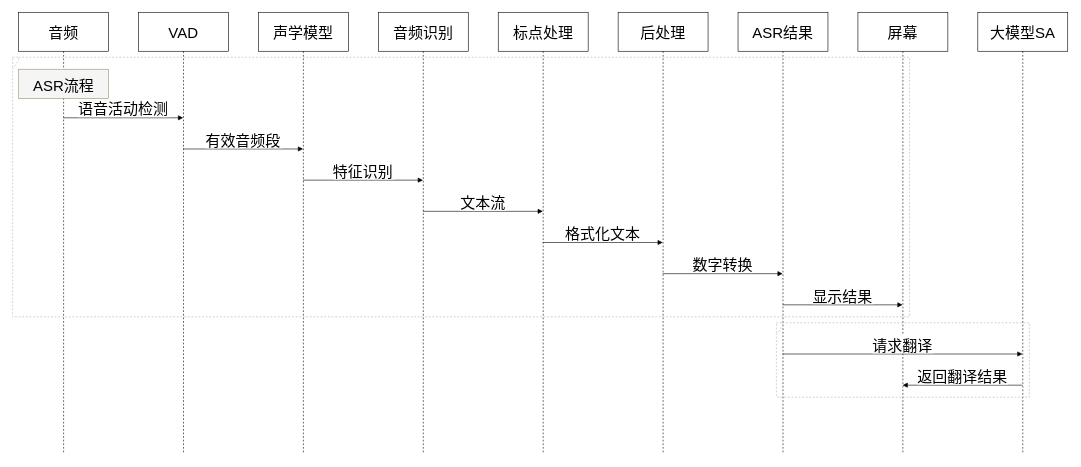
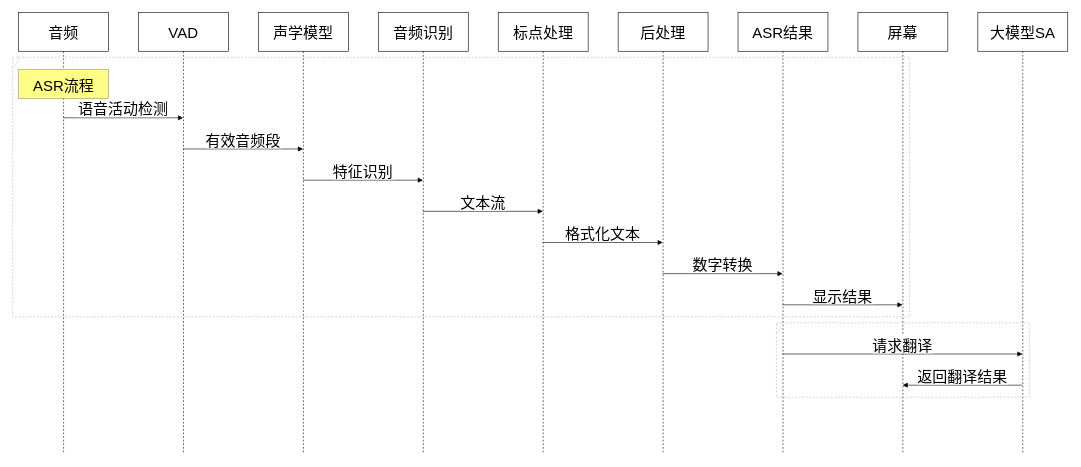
  <mxCell id="0" />
  <mxCell id="1" parent="0" />
  <mxCell id="2" value="音频" style="shape=umlLifeline;perimeter=lifelinePerimeter;whiteSpace=wrap;container=1;dropTarget=0;collapsible=0;recursiveResize=0;outlineConnect=0;portConstraint=eastwest;newEdgeStyle={&quot;edgeStyle&quot;:&quot;elbowEdgeStyle&quot;,&quot;elbow&quot;:&quot;vertical&quot;,&quot;curved&quot;:0,&quot;rounded&quot;:0};size=65;fontSize=25;" vertex="1" parent="1"><mxGeometry x="30" y="20" width="150" height="737" as="geometry" /></mxCell>
  <mxCell id="3" value="VAD" style="shape=umlLifeline;perimeter=lifelinePerimeter;whiteSpace=wrap;container=1;dropTarget=0;collapsible=0;recursiveResize=0;outlineConnect=0;portConstraint=eastwest;newEdgeStyle={&quot;edgeStyle&quot;:&quot;elbowEdgeStyle&quot;,&quot;elbow&quot;:&quot;vertical&quot;,&quot;curved&quot;:0,&quot;rounded&quot;:0};size=65;fontSize=25;" vertex="1" parent="1"><mxGeometry x="230" y="20" width="150" height="737" as="geometry" /></mxCell>
  <mxCell id="4" value="声学模型" style="shape=umlLifeline;perimeter=lifelinePerimeter;whiteSpace=wrap;container=1;dropTarget=0;collapsible=0;recursiveResize=0;outlineConnect=0;portConstraint=eastwest;newEdgeStyle={&quot;edgeStyle&quot;:&quot;elbowEdgeStyle&quot;,&quot;elbow&quot;:&quot;vertical&quot;,&quot;curved&quot;:0,&quot;rounded&quot;:0};size=65;fontSize=25;" vertex="1" parent="1"><mxGeometry x="430" y="20" width="150" height="737" as="geometry" /></mxCell>
  <mxCell id="5" value="音频识别" style="shape=umlLifeline;perimeter=lifelinePerimeter;whiteSpace=wrap;container=1;dropTarget=0;collapsible=0;recursiveResize=0;outlineConnect=0;portConstraint=eastwest;newEdgeStyle={&quot;edgeStyle&quot;:&quot;elbowEdgeStyle&quot;,&quot;elbow&quot;:&quot;vertical&quot;,&quot;curved&quot;:0,&quot;rounded&quot;:0};size=65;fontSize=25;" vertex="1" parent="1"><mxGeometry x="630" y="20" width="150" height="737" as="geometry" /></mxCell>
  <mxCell id="6" value="标点处理" style="shape=umlLifeline;perimeter=lifelinePerimeter;whiteSpace=wrap;container=1;dropTarget=0;collapsible=0;recursiveResize=0;outlineConnect=0;portConstraint=eastwest;newEdgeStyle={&quot;edgeStyle&quot;:&quot;elbowEdgeStyle&quot;,&quot;elbow&quot;:&quot;vertical&quot;,&quot;curved&quot;:0,&quot;rounded&quot;:0};size=65;fontSize=25;" vertex="1" parent="1"><mxGeometry x="830" y="20" width="150" height="737" as="geometry" /></mxCell>
  <mxCell id="7" value="后处理" style="shape=umlLifeline;perimeter=lifelinePerimeter;whiteSpace=wrap;container=1;dropTarget=0;collapsible=0;recursiveResize=0;outlineConnect=0;portConstraint=eastwest;newEdgeStyle={&quot;edgeStyle&quot;:&quot;elbowEdgeStyle&quot;,&quot;elbow&quot;:&quot;vertical&quot;,&quot;curved&quot;:0,&quot;rounded&quot;:0};size=65;fontSize=25;" vertex="1" parent="1"><mxGeometry x="1030" y="20" width="150" height="737" as="geometry" /></mxCell>
  <mxCell id="8" value="ASR结果" style="shape=umlLifeline;perimeter=lifelinePerimeter;whiteSpace=wrap;container=1;dropTarget=0;collapsible=0;recursiveResize=0;outlineConnect=0;portConstraint=eastwest;newEdgeStyle={&quot;edgeStyle&quot;:&quot;elbowEdgeStyle&quot;,&quot;elbow&quot;:&quot;vertical&quot;,&quot;curved&quot;:0,&quot;rounded&quot;:0};size=65;fontSize=25;" vertex="1" parent="1"><mxGeometry x="1230" y="20" width="150" height="737" as="geometry" /></mxCell>
  <mxCell id="9" value="屏幕" style="shape=umlLifeline;perimeter=lifelinePerimeter;whiteSpace=wrap;container=1;dropTarget=0;collapsible=0;recursiveResize=0;outlineConnect=0;portConstraint=eastwest;newEdgeStyle={&quot;edgeStyle&quot;:&quot;elbowEdgeStyle&quot;,&quot;elbow&quot;:&quot;vertical&quot;,&quot;curved&quot;:0,&quot;rounded&quot;:0};size=65;fontSize=25;" vertex="1" parent="1"><mxGeometry x="1430" y="20" width="150" height="737" as="geometry" /></mxCell>
  <mxCell id="10" value="大模型SA" style="shape=umlLifeline;perimeter=lifelinePerimeter;whiteSpace=wrap;container=1;dropTarget=0;collapsible=0;recursiveResize=0;outlineConnect=0;portConstraint=eastwest;newEdgeStyle={&quot;edgeStyle&quot;:&quot;elbowEdgeStyle&quot;,&quot;elbow&quot;:&quot;vertical&quot;,&quot;curved&quot;:0,&quot;rounded&quot;:0};size=65;fontSize=25;" vertex="1" parent="1"><mxGeometry x="1630" y="20" width="150" height="737" as="geometry" /></mxCell>
  <mxCell id="11" value="" style="shape=umlFrame;dashed=1;pointerEvents=0;dropTarget=0;strokeColor=#B3B3B3;height=20;width=0;fontSize=25;" vertex="1" parent="1"><mxGeometry x="20" y="95" width="1496" height="433" as="geometry" /></mxCell>
  <mxCell id="12" value="" style="text;strokeColor=none;fillColor=none;align=center;verticalAlign=middle;whiteSpace=wrap;" vertex="1" parent="11"><mxGeometry width="1496" height="20" as="geometry" /></mxCell>
  <mxCell id="13" value="" style="shape=umlFrame;dashed=1;pointerEvents=0;dropTarget=0;strokeColor=#B3B3B3;height=20;width=0;fontSize=25;" vertex="1" parent="1"><mxGeometry x="1294" y="538" width="422" height="124" as="geometry" /></mxCell>
  <mxCell id="14" value="" style="text;strokeColor=none;fillColor=none;align=center;verticalAlign=middle;whiteSpace=wrap;" vertex="1" parent="13"><mxGeometry width="422" height="20" as="geometry" /></mxCell>
  <mxCell id="15" value="语音活动检测" style="verticalAlign=bottom;edgeStyle=elbowEdgeStyle;elbow=vertical;curved=0;rounded=0;endArrow=block;fontSize=25;" edge="1" parent="1" source="2" target="3"><mxGeometry relative="1" as="geometry"><Array as="points"><mxPoint x="214" y="196" /></Array></mxGeometry></mxCell>
  <mxCell id="16" value="有效音频段" style="verticalAlign=bottom;edgeStyle=elbowEdgeStyle;elbow=vertical;curved=0;rounded=0;endArrow=block;fontSize=25;" edge="1" parent="1" source="3" target="4"><mxGeometry relative="1" as="geometry"><Array as="points"><mxPoint x="414" y="248" /></Array></mxGeometry></mxCell>
  <mxCell id="17" value="特征识别" style="verticalAlign=bottom;edgeStyle=elbowEdgeStyle;elbow=vertical;curved=0;rounded=0;endArrow=block;fontSize=25;" edge="1" parent="1" source="4" target="5"><mxGeometry relative="1" as="geometry"><Array as="points"><mxPoint x="614" y="300" /></Array></mxGeometry></mxCell>
  <mxCell id="18" value="文本流" style="verticalAlign=bottom;edgeStyle=elbowEdgeStyle;elbow=vertical;curved=0;rounded=0;endArrow=block;fontSize=25;" edge="1" parent="1" source="5" target="6"><mxGeometry relative="1" as="geometry"><Array as="points"><mxPoint x="814" y="352" /></Array></mxGeometry></mxCell>
  <mxCell id="19" value="格式化文本" style="verticalAlign=bottom;edgeStyle=elbowEdgeStyle;elbow=vertical;curved=0;rounded=0;endArrow=block;fontSize=25;" edge="1" parent="1" source="6" target="7"><mxGeometry relative="1" as="geometry"><Array as="points"><mxPoint x="1014" y="404" /></Array></mxGeometry></mxCell>
  <mxCell id="20" value="数字转换" style="verticalAlign=bottom;edgeStyle=elbowEdgeStyle;elbow=vertical;curved=0;rounded=0;endArrow=block;fontSize=25;" edge="1" parent="1" source="7" target="8"><mxGeometry relative="1" as="geometry"><Array as="points"><mxPoint x="1214" y="456" /></Array></mxGeometry></mxCell>
  <mxCell id="21" value="显示结果" style="verticalAlign=bottom;edgeStyle=elbowEdgeStyle;elbow=vertical;curved=0;rounded=0;endArrow=block;fontSize=25;" edge="1" parent="1" source="8" target="9"><mxGeometry relative="1" as="geometry"><Array as="points"><mxPoint x="1414" y="508" /></Array></mxGeometry></mxCell>
  <mxCell id="22" value="请求翻译" style="verticalAlign=bottom;edgeStyle=elbowEdgeStyle;elbow=vertical;curved=0;rounded=0;endArrow=block;fontSize=25;" edge="1" parent="1" source="8" target="10"><mxGeometry relative="1" as="geometry"><Array as="points"><mxPoint x="1514" y="590" /></Array></mxGeometry></mxCell>
  <mxCell id="23" value="返回翻译结果" style="verticalAlign=bottom;edgeStyle=elbowEdgeStyle;elbow=vertical;curved=0;rounded=0;endArrow=block;fontSize=25;" edge="1" parent="1" source="10" target="9"><mxGeometry relative="1" as="geometry"><Array as="points"><mxPoint x="1617" y="642" /></Array></mxGeometry></mxCell>
- <mxCell id="24" value="ASR流程" style="fillColor=#f5f5f5;strokeColor=#9E916F;fontSize=25;" vertex="1" parent="1"><mxGeometry x="30" y="115" width="150" height="49" as="geometry" /></mxCell>
+ <mxCell id="24" value="ASR流程" style="fillColor=#ffff88;strokeColor=#9E916F;fontSize=25;" vertex="1" parent="1"><mxGeometry x="30" y="115" width="150" height="49" as="geometry" /></mxCell>
